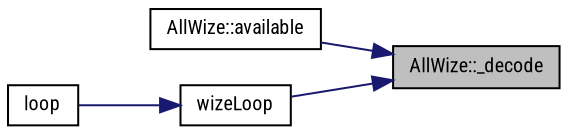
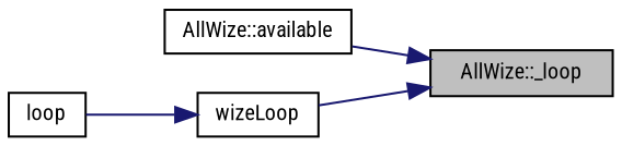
  digraph {
    fontname="Roboto Condensed"
    rankdir=RL
    node [color=black fillcolor=white fontname="Roboto Condensed" fontsize=10 shape=record style=filled]
    edge [color=midnightblue dir=back fontname="Roboto Condensed" fontsize=10 labelfontname=Helvetica labelfontsize=10 style=solid]
-   n1 [fillcolor=grey75 fontcolor=black height=0.2 label="AllWize::_decode" width=0.4]
+   n1 [fillcolor=grey75 fontcolor=black height=0.2 label="AllWize::_loop" width=0.4]
    n2 [height=0.2 label="AllWize::available" width=0.4]
    n3 [height=0.2 label=wizeLoop width=0.4]
    n4 [height=0.2 label=loop width=0.4]
    n1 -> n2
    n1 -> n3
    n3 -> n4
  }
